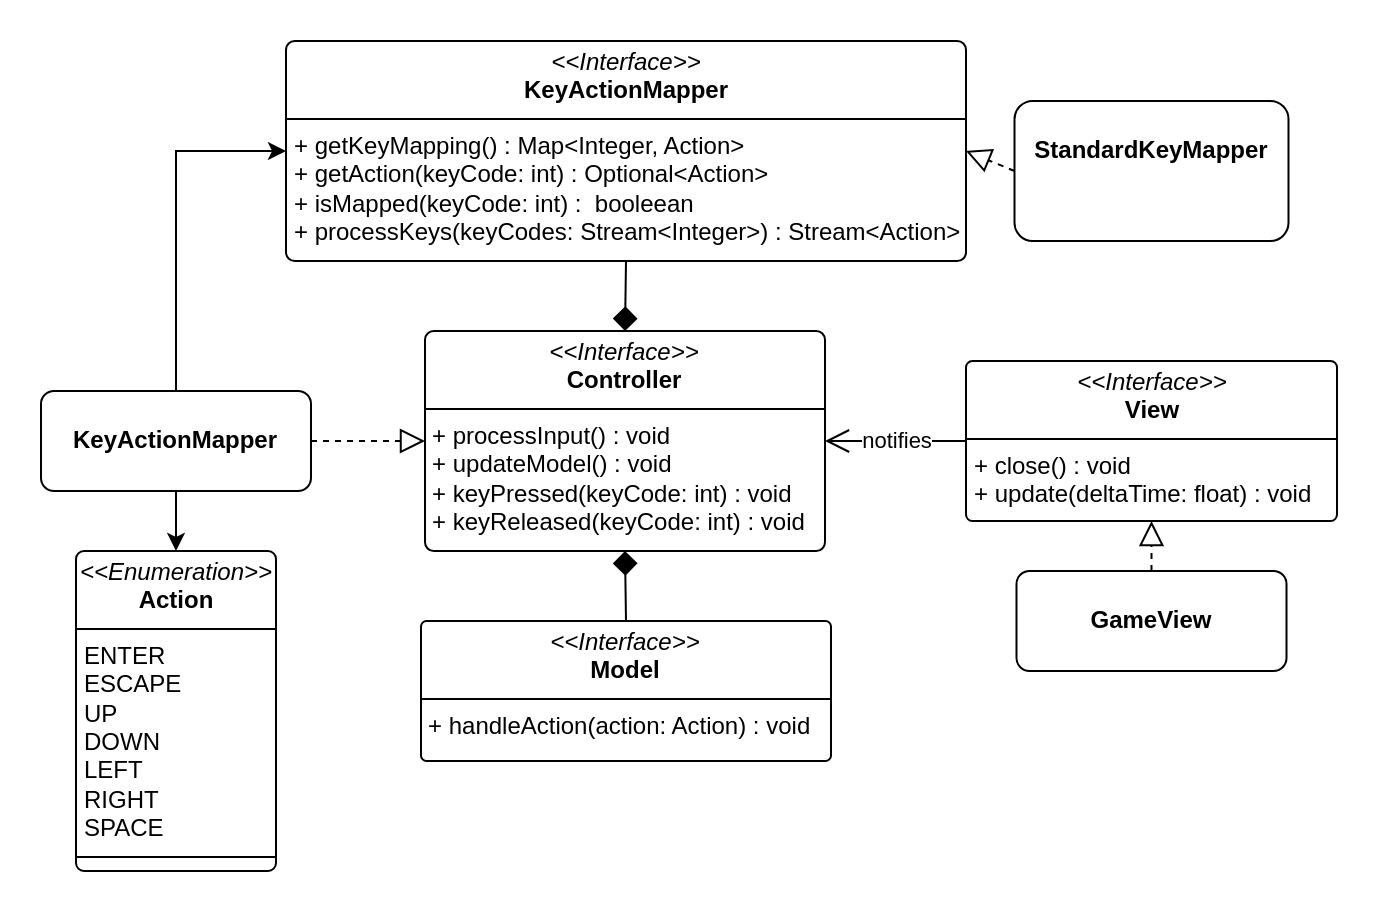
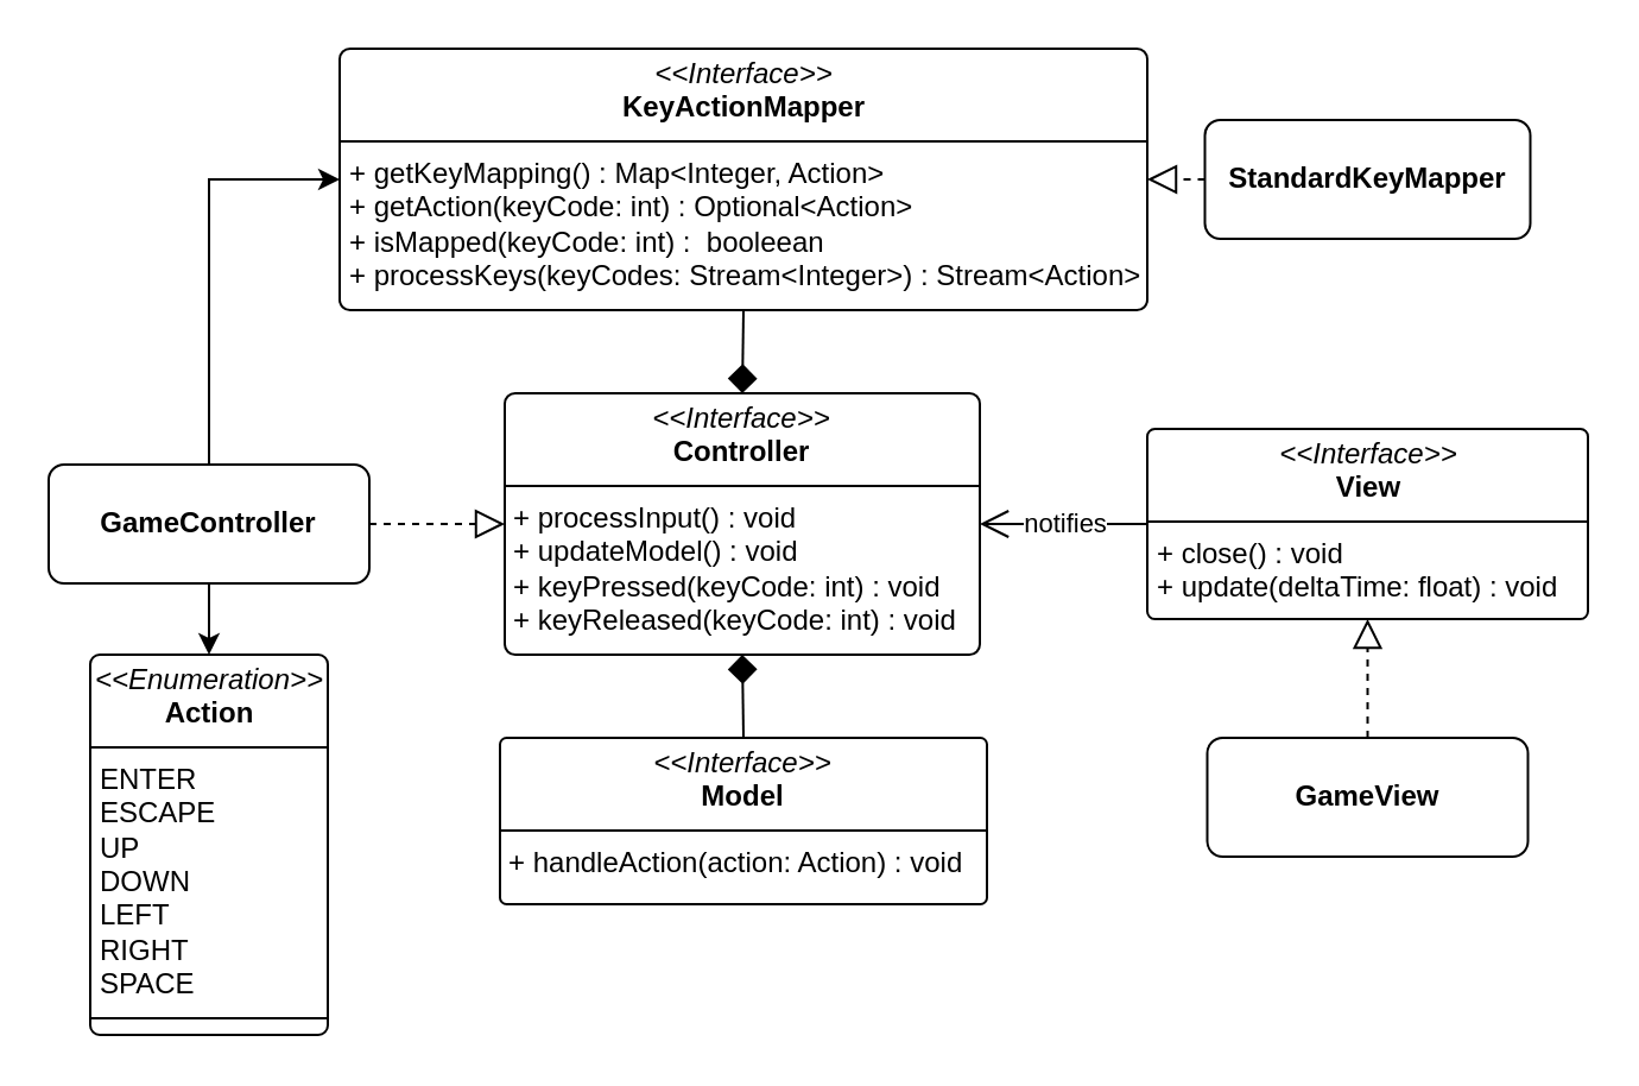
  <mxCell id="0" />
  <mxCell id="1" parent="0" />
  <mxCell id="2" value="&lt;p style=&quot;margin:0px;margin-top:4px;text-align:center;&quot;&gt;&lt;i&gt;&amp;lt;&amp;lt;Interface&amp;gt;&amp;gt;&lt;/i&gt;&lt;br&gt;&lt;b&gt;Controller&lt;/b&gt;&lt;/p&gt;&lt;hr size=&quot;1&quot; style=&quot;border-style:solid;&quot;&gt;&lt;p style=&quot;margin:0px;margin-left:4px;&quot;&gt;+ processInput() : void&lt;/p&gt;&lt;p style=&quot;margin:0px;margin-left:4px;&quot;&gt;+ updateModel() : void&lt;/p&gt;&lt;p style=&quot;margin:0px;margin-left:4px;&quot;&gt;+ keyPressed(keyCode: int) : void&amp;nbsp;&lt;/p&gt;&lt;p style=&quot;margin:0px;margin-left:4px;&quot;&gt;+ keyReleased(keyCode: int) : void&lt;/p&gt;" style="verticalAlign=top;align=left;overflow=fill;html=1;whiteSpace=wrap;rounded=1;arcSize=4;" parent="1" vertex="1"><mxGeometry x="212" y="165" width="200" height="110" as="geometry" /></mxCell>
  <mxCell id="3" style="edgeStyle=orthogonalEdgeStyle;rounded=0;orthogonalLoop=1;jettySize=auto;html=1;exitX=0.5;exitY=0;exitDx=0;exitDy=0;entryX=0.5;entryY=1;entryDx=0;entryDy=0;endArrow=diamond;endFill=1;endSize=10;" parent="1" source="4" target="2" edge="1"><mxGeometry relative="1" as="geometry"><mxPoint x="137" y="515" as="targetPoint" /></mxGeometry></mxCell>
  <mxCell id="4" value="&lt;p style=&quot;margin:0px;margin-top:4px;text-align:center;&quot;&gt;&lt;i&gt;&amp;lt;&amp;lt;Interface&amp;gt;&amp;gt;&lt;/i&gt;&lt;br&gt;&lt;b&gt;Model&lt;/b&gt;&lt;/p&gt;&lt;hr size=&quot;1&quot; style=&quot;border-style:solid;&quot;&gt;&lt;p style=&quot;margin:0px;margin-left:4px;&quot;&gt;&lt;font color=&quot;#000000&quot;&gt;&lt;span style=&quot;caret-color: rgb(0, 0, 0);&quot;&gt;+ handleAction(action: Action) : void&lt;/span&gt;&lt;/font&gt;&lt;/p&gt;" style="verticalAlign=top;align=left;overflow=fill;html=1;whiteSpace=wrap;rounded=1;arcSize=4;" parent="1" vertex="1"><mxGeometry x="210" y="310" width="205" height="70" as="geometry" /></mxCell>
  <mxCell id="5" style="edgeStyle=orthogonalEdgeStyle;rounded=0;orthogonalLoop=1;jettySize=auto;html=1;exitX=0.5;exitY=1;exitDx=0;exitDy=0;entryX=0.5;entryY=0;entryDx=0;entryDy=0;endSize=10;endArrow=diamond;endFill=1;" parent="1" source="6" target="2" edge="1"><mxGeometry relative="1" as="geometry"><mxPoint x="157" y="-250" as="targetPoint" /></mxGeometry></mxCell>
  <mxCell id="6" value="&lt;p style=&quot;margin:0px;margin-top:4px;text-align:center;&quot;&gt;&lt;i&gt;&amp;lt;&amp;lt;Interface&amp;gt;&amp;gt;&lt;/i&gt;&lt;br&gt;&lt;b&gt;KeyActionMapper&lt;/b&gt;&lt;/p&gt;&lt;hr size=&quot;1&quot; style=&quot;border-style:solid;&quot;&gt;&lt;p style=&quot;margin:0px;margin-left:4px;&quot;&gt;+ getKeyMapping() : Map&amp;lt;Integer, Action&amp;gt;&lt;/p&gt;&lt;p style=&quot;margin:0px;margin-left:4px;&quot;&gt;+ getAction(keyCode: int) : Optional&amp;lt;Action&amp;gt;&lt;/p&gt;&lt;p style=&quot;margin:0px;margin-left:4px;&quot;&gt;+ isMapped(keyCode: int) : &amp;nbsp;booleean&lt;/p&gt;&lt;p style=&quot;margin:0px;margin-left:4px;&quot;&gt;+ processKeys(keyCodes: Stream&amp;lt;Integer&amp;gt;) : Stream&amp;lt;Action&amp;gt;&lt;/p&gt;" style="verticalAlign=top;align=left;overflow=fill;html=1;whiteSpace=wrap;rounded=1;arcSize=4;" parent="1" vertex="1"><mxGeometry x="142.5" y="20" width="340" height="110" as="geometry" /></mxCell>
  <mxCell id="7" value="notifies" style="edgeStyle=orthogonalEdgeStyle;rounded=0;orthogonalLoop=1;jettySize=auto;html=1;exitX=0;exitY=0.5;exitDx=0;exitDy=0;entryX=1;entryY=0.5;entryDx=0;entryDy=0;endArrow=open;endFill=0;endSize=10;" parent="1" source="8" target="2" edge="1"><mxGeometry relative="1" as="geometry" /></mxCell>
  <mxCell id="8" value="&lt;p style=&quot;margin:0px;margin-top:4px;text-align:center;&quot;&gt;&lt;i&gt;&amp;lt;&amp;lt;Interface&amp;gt;&amp;gt;&lt;/i&gt;&lt;br&gt;&lt;b&gt;View&lt;/b&gt;&lt;/p&gt;&lt;hr size=&quot;1&quot; style=&quot;border-style:solid;&quot;&gt;&lt;p style=&quot;margin:0px;margin-left:4px;&quot;&gt;&lt;span style=&quot;background-color: transparent; color: light-dark(rgb(0, 0, 0), rgb(255, 255, 255));&quot;&gt;+ close() : void&lt;/span&gt;&lt;/p&gt;&lt;p style=&quot;margin:0px;margin-left:4px;&quot;&gt;&lt;span style=&quot;background-color: transparent; color: light-dark(rgb(0, 0, 0), rgb(255, 255, 255));&quot;&gt;+ update(deltaTime: float) : void&lt;/span&gt;&lt;/p&gt;" style="verticalAlign=top;align=left;overflow=fill;html=1;whiteSpace=wrap;rounded=1;arcSize=4;" parent="1" vertex="1"><mxGeometry x="482.5" y="180" width="185.5" height="80" as="geometry" /></mxCell>
  <mxCell id="9" style="edgeStyle=orthogonalEdgeStyle;rounded=0;orthogonalLoop=1;jettySize=auto;html=1;exitX=0.5;exitY=0;exitDx=0;exitDy=0;entryX=0.5;entryY=1;entryDx=0;entryDy=0;endArrow=block;endFill=0;endSize=10;dashed=1;" parent="1" source="10" target="8" edge="1"><mxGeometry relative="1" as="geometry" /></mxCell>
- <mxCell id="10" value="&lt;p style=&quot;margin:0px;margin-top:4px;text-align:center;&quot;&gt;&lt;br&gt;&lt;b&gt;GameView&lt;/b&gt;&lt;/p&gt;&lt;p style=&quot;margin:0px;margin-top:4px;text-align:center;&quot;&gt;&lt;b&gt;&lt;br&gt;&lt;/b&gt;&lt;/p&gt;" style="verticalAlign=top;align=left;overflow=fill;html=1;whiteSpace=wrap;rounded=1;arcSize=13;" parent="1" vertex="1"><mxGeometry x="507.75" y="285" width="135" height="50" as="geometry" /></mxCell>
+ <mxCell id="10" value="&lt;p style=&quot;margin:0px;margin-top:4px;text-align:center;&quot;&gt;&lt;br&gt;&lt;b&gt;GameView&lt;/b&gt;&lt;/p&gt;&lt;p style=&quot;margin:0px;margin-top:4px;text-align:center;&quot;&gt;&lt;b&gt;&lt;br&gt;&lt;/b&gt;&lt;/p&gt;" style="verticalAlign=top;align=left;overflow=fill;html=1;whiteSpace=wrap;rounded=1;arcSize=13;" parent="1" vertex="1"><mxGeometry x="507.75" y="310" width="135" height="50" as="geometry" /></mxCell>
  <mxCell id="11" value="&lt;p style=&quot;margin:0px;margin-top:4px;text-align:center;&quot;&gt;&lt;i&gt;&amp;lt;&amp;lt;Enumeration&amp;gt;&amp;gt;&lt;/i&gt;&lt;br&gt;&lt;b&gt;Action&lt;/b&gt;&lt;/p&gt;&lt;hr size=&quot;1&quot; style=&quot;border-style:solid;&quot;&gt;&lt;p style=&quot;margin:0px;margin-left:4px;&quot;&gt;ENTER&lt;/p&gt;&lt;p style=&quot;margin:0px;margin-left:4px;&quot;&gt;ESCAPE&lt;/p&gt;&lt;p style=&quot;margin:0px;margin-left:4px;&quot;&gt;UP&lt;/p&gt;&lt;p style=&quot;margin:0px;margin-left:4px;&quot;&gt;DOWN&lt;/p&gt;&lt;p style=&quot;margin:0px;margin-left:4px;&quot;&gt;LEFT&lt;/p&gt;&lt;p style=&quot;margin:0px;margin-left:4px;&quot;&gt;RIGHT&lt;/p&gt;&lt;p style=&quot;margin:0px;margin-left:4px;&quot;&gt;SPACE&lt;/p&gt;&lt;hr size=&quot;1&quot; style=&quot;border-style:solid;&quot;&gt;&lt;p style=&quot;margin:0px;margin-left:4px;&quot;&gt;&lt;br&gt;&lt;/p&gt;" style="verticalAlign=top;align=left;overflow=fill;html=1;whiteSpace=wrap;rounded=1;arcSize=4;" parent="1" vertex="1"><mxGeometry x="37.5" y="275" width="100" height="160" as="geometry" /></mxCell>
  <mxCell id="12" style="edgeStyle=orthogonalEdgeStyle;rounded=0;orthogonalLoop=1;jettySize=auto;html=1;exitX=1;exitY=0.5;exitDx=0;exitDy=0;entryX=0;entryY=0.5;entryDx=0;entryDy=0;endArrow=block;endFill=0;endSize=10;dashed=1;" parent="1" source="15" target="2" edge="1"><mxGeometry relative="1" as="geometry" /></mxCell>
  <mxCell id="13" style="edgeStyle=orthogonalEdgeStyle;rounded=0;orthogonalLoop=1;jettySize=auto;html=1;exitX=0.5;exitY=0;exitDx=0;exitDy=0;entryX=0;entryY=0.5;entryDx=0;entryDy=0;" edge="1" parent="1" source="15" target="6"><mxGeometry relative="1" as="geometry" /></mxCell>
  <mxCell id="14" style="edgeStyle=orthogonalEdgeStyle;rounded=0;orthogonalLoop=1;jettySize=auto;html=1;exitX=0.5;exitY=1;exitDx=0;exitDy=0;" edge="1" parent="1" source="15" target="11"><mxGeometry relative="1" as="geometry" /></mxCell>
- <mxCell id="15" value="&lt;p style=&quot;margin:0px;margin-top:4px;text-align:center;&quot;&gt;&lt;br&gt;&lt;b&gt;KeyActionMapper&lt;/b&gt;&lt;/p&gt;&lt;p style=&quot;margin:0px;margin-top:4px;text-align:center;&quot;&gt;&lt;b&gt;&lt;br&gt;&lt;/b&gt;&lt;/p&gt;" style="verticalAlign=top;align=left;overflow=fill;html=1;whiteSpace=wrap;rounded=1;arcSize=13;" parent="1" vertex="1"><mxGeometry x="20" y="195" width="135" height="50" as="geometry" /></mxCell>
+ <mxCell id="15" value="&lt;p style=&quot;margin:0px;margin-top:4px;text-align:center;&quot;&gt;&lt;br&gt;&lt;b&gt;GameController&lt;/b&gt;&lt;/p&gt;&lt;p style=&quot;margin:0px;margin-top:4px;text-align:center;&quot;&gt;&lt;b&gt;&lt;br&gt;&lt;/b&gt;&lt;/p&gt;" style="verticalAlign=top;align=left;overflow=fill;html=1;whiteSpace=wrap;rounded=1;arcSize=13;" parent="1" vertex="1"><mxGeometry x="20" y="195" width="135" height="50" as="geometry" /></mxCell>
  <mxCell id="16" style="edgeStyle=none;html=1;exitX=0;exitY=0.5;exitDx=0;exitDy=0;entryX=1;entryY=0.5;entryDx=0;entryDy=0;endSize=10;endArrow=block;endFill=0;dashed=1;" parent="1" source="17" target="6" edge="1"><mxGeometry relative="1" as="geometry" /></mxCell>
- <mxCell id="17" value="&lt;p style=&quot;margin:0px;margin-top:4px;text-align:center;&quot;&gt;&lt;br&gt;&lt;b&gt;StandardKeyMapper&lt;/b&gt;&lt;/p&gt;" style="verticalAlign=top;align=left;overflow=fill;html=1;whiteSpace=wrap;rounded=1;arcSize=13;" parent="1" vertex="1"><mxGeometry x="506.75" y="50" width="137" height="70" as="geometry" /></mxCell>
+ <mxCell id="17" value="&lt;p style=&quot;margin:0px;margin-top:4px;text-align:center;&quot;&gt;&lt;br&gt;&lt;b&gt;StandardKeyMapper&lt;/b&gt;&lt;/p&gt;" style="verticalAlign=top;align=left;overflow=fill;html=1;whiteSpace=wrap;rounded=1;arcSize=13;" parent="1" vertex="1"><mxGeometry x="506.75" y="50" width="137" height="50" as="geometry" /></mxCell>
